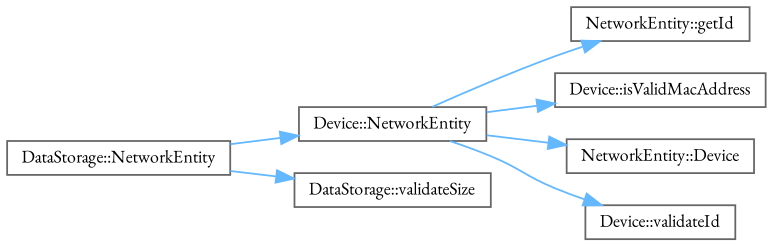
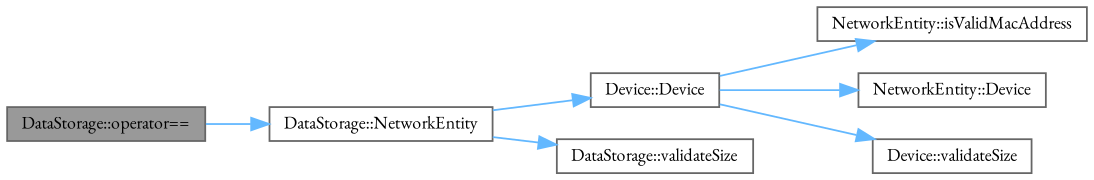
  digraph {
    fontname="EB Garamond"
    rankdir=LR
    node [color=grey40 fillcolor=white fontname="EB Garamond" fontsize=10 shape=box style=filled]
    edge [color=steelblue1 fontname="EB Garamond" fontsize=10 labelfontname=Helvetica labelfontsize=10 style=solid]
+   n1 [color=gray40 fillcolor=grey60 fontcolor=black height=0.2 label="DataStorage::operator==" width=0.4]
    n2 [height=0.2 label="DataStorage::NetworkEntity" width=0.4]
-   n3 [height=0.2 label="Device::NetworkEntity" width=0.4]
+   n3 [height=0.2 label="Device::Device" width=0.4]
    n4 [height=0.2 label="DataStorage::validateSize" width=0.4]
-   n5 [height=0.2 label="NetworkEntity::getId" width=0.4]
-   n6 [height=0.2 label="Device::isValidMacAddress" width=0.4]
+   n5 [height=0.2 label="NetworkEntity::isValidMacAddress" width=0.4]
    n7 [height=0.2 label="NetworkEntity::Device" width=0.4]
-   n8 [height=0.2 label="Device::validateId" width=0.4]
+   n8 [height=0.2 label="Device::validateSize" width=0.4]
+   n1 -> n2
    n2 -> n3
    n2 -> n4
    n3 -> n5
-   n3 -> n6
    n3 -> n7
    n3 -> n8
  }
